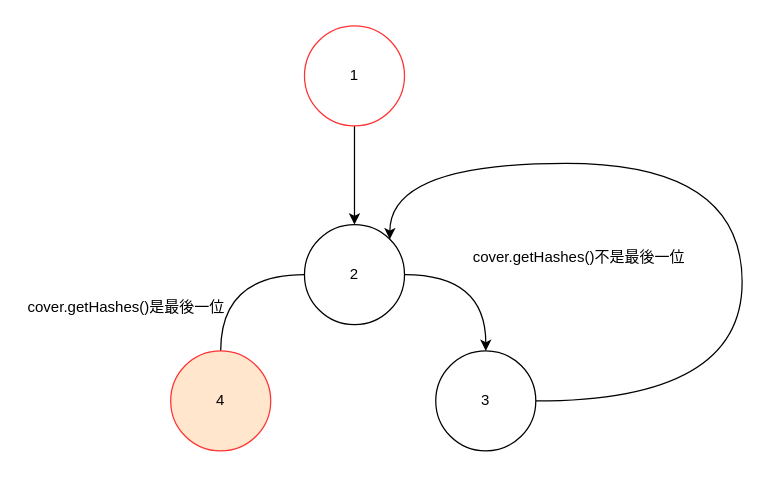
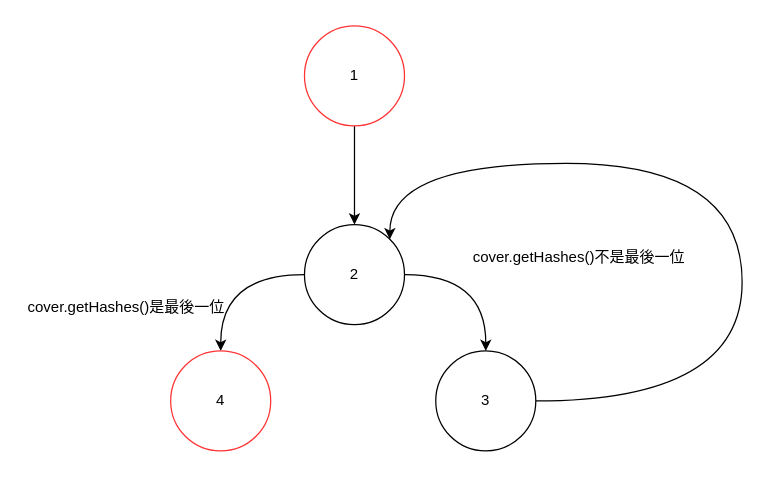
  <mxCell id="0" />
  <mxCell id="1" parent="0" />
  <mxCell id="2" style="edgeStyle=orthogonalEdgeStyle;rounded=0;orthogonalLoop=1;jettySize=auto;html=1;exitX=0.5;exitY=1;exitDx=0;exitDy=0;" edge="1" parent="1" source="3" target="6"><mxGeometry relative="1" as="geometry" /></mxCell>
  <mxCell id="3" value="1" style="ellipse;whiteSpace=wrap;html=1;aspect=fixed;strokeColor=#FF3333;" vertex="1" parent="1"><mxGeometry x="243" y="20" width="80" height="80" as="geometry" /></mxCell>
  <mxCell id="4" style="edgeStyle=orthogonalEdgeStyle;curved=1;rounded=0;orthogonalLoop=1;jettySize=auto;html=1;exitX=1;exitY=0.5;exitDx=0;exitDy=0;entryX=0.5;entryY=0;entryDx=0;entryDy=0;" edge="1" parent="1" source="6" target="8"><mxGeometry relative="1" as="geometry" /></mxCell>
- <mxCell id="5" style="edgeStyle=orthogonalEdgeStyle;curved=1;rounded=0;orthogonalLoop=1;jettySize=auto;html=1;exitX=0;exitY=0.5;exitDx=0;exitDy=0;endArrow=none;" edge="1" parent="1" source="6" target="9"><mxGeometry relative="1" as="geometry" /></mxCell>
+ <mxCell id="5" style="edgeStyle=orthogonalEdgeStyle;curved=1;rounded=0;orthogonalLoop=1;jettySize=auto;html=1;exitX=0;exitY=0.5;exitDx=0;exitDy=0;" edge="1" parent="1" source="6" target="9"><mxGeometry relative="1" as="geometry" /></mxCell>
  <mxCell id="6" value="2" style="ellipse;whiteSpace=wrap;html=1;aspect=fixed;strokeColor=#000000;" vertex="1" parent="1"><mxGeometry x="243" y="179" width="80" height="80" as="geometry" /></mxCell>
  <mxCell id="7" style="edgeStyle=orthogonalEdgeStyle;curved=1;rounded=0;orthogonalLoop=1;jettySize=auto;html=1;exitX=1;exitY=0.5;exitDx=0;exitDy=0;entryX=1;entryY=0;entryDx=0;entryDy=0;" edge="1" parent="1" source="8" target="6"><mxGeometry relative="1" as="geometry"><Array as="points"><mxPoint x="593" y="320" /><mxPoint x="593" y="130" /><mxPoint x="311" y="130" /></Array></mxGeometry></mxCell>
  <mxCell id="8" value="3" style="ellipse;whiteSpace=wrap;html=1;aspect=fixed;strokeColor=#000000;" vertex="1" parent="1"><mxGeometry x="348" y="280" width="80" height="80" as="geometry" /></mxCell>
- <mxCell id="9" value="4" style="ellipse;whiteSpace=wrap;html=1;aspect=fixed;strokeColor=#FF3333;fillColor=#ffe6cc;" vertex="1" parent="1"><mxGeometry x="136" y="280" width="80" height="80" as="geometry" /></mxCell>
+ <mxCell id="9" value="4" style="ellipse;whiteSpace=wrap;html=1;aspect=fixed;strokeColor=#FF3333;" vertex="1" parent="1"><mxGeometry x="136" y="280" width="80" height="80" as="geometry" /></mxCell>
  <mxCell id="10" value="&lt;span&gt;cover&lt;/span&gt;&lt;span&gt;.&lt;/span&gt;&lt;span&gt;getHashes&lt;/span&gt;&lt;span&gt;()不是最後一位&lt;/span&gt;" style="text;html=1;resizable=0;points=[];autosize=1;align=left;verticalAlign=top;spacingTop=-4;" vertex="1" parent="1"><mxGeometry x="376" y="195" width="190" height="20" as="geometry" /></mxCell>
  <mxCell id="11" value="&lt;span&gt;cover&lt;/span&gt;&lt;span&gt;.&lt;/span&gt;&lt;span&gt;getHashes&lt;/span&gt;&lt;span&gt;()是最後一位&lt;/span&gt;" style="text;html=1;resizable=0;points=[];autosize=1;align=left;verticalAlign=top;spacingTop=-4;" vertex="1" parent="1"><mxGeometry x="20" y="235" width="170" height="20" as="geometry" /></mxCell>
